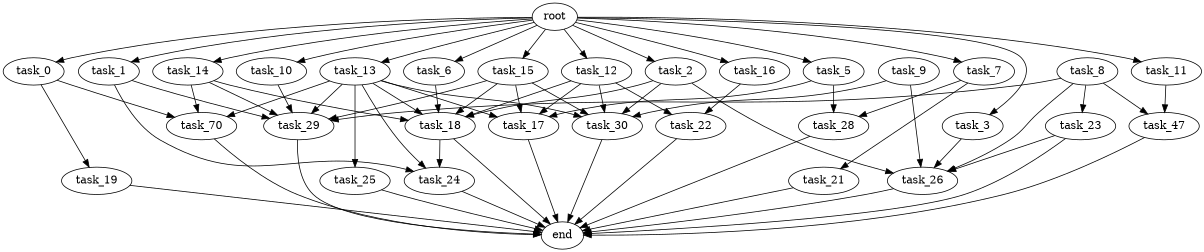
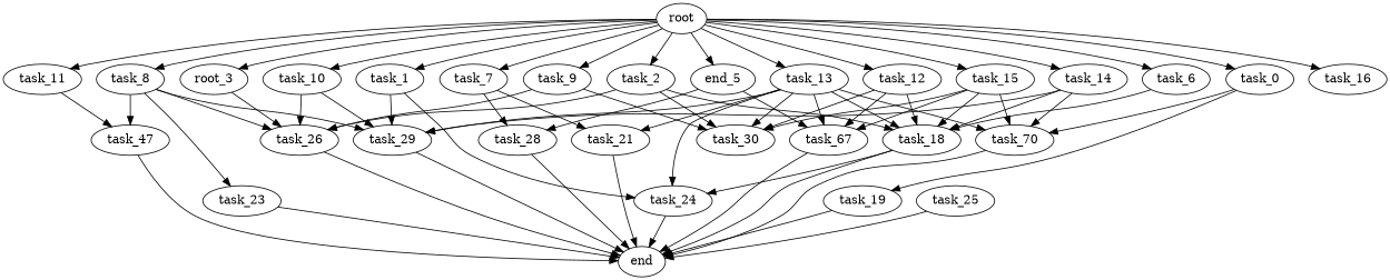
  digraph {
    root
    task_1
    task_2
-   task_3
+   task_3 [label=root_3]
    n5 [label=task_0]
-   task_5
+   task_5 [label=end_5]
    task_6
    task_7
    task_8
    task_9
    task_10
    task_11
    task_12
    task_13
    task_14
    task_15
    task_16
    task_24
    task_29
    task_18
    task_26
    task_30
    task_19
    n24 [label=task_70]
-   task_17
+   task_17 [label=task_67]
    task_28
    task_21
    task_23
    n29 [label=task_47]
-   task_22
    end
    task_25
    root -> task_1
    root -> task_2
    root -> task_3
    root -> n5
    root -> task_5
    root -> task_6
    root -> task_7
+   root -> task_8
+   root -> task_9
    root -> task_10
    root -> task_11
    root -> task_12
    root -> task_13
    root -> task_14
    root -> task_15
    root -> task_16
    task_1 -> task_24
    task_1 -> task_29
    task_2 -> task_18
    task_2 -> task_26
    task_2 -> task_30
    task_3 -> task_26
    n5 -> task_19
    n5 -> n24
    task_5 -> task_17
    task_5 -> task_28
    task_6 -> task_18
    task_7 -> task_28
    task_7 -> task_21
    task_8 -> task_29
    task_8 -> task_26
    task_8 -> task_23
    task_8 -> n29
    task_9 -> task_26
    task_9 -> task_30
    task_10 -> task_29
-   task_23 -> task_26
+   task_10 -> task_26
    task_11 -> n29
    task_12 -> task_18
    task_12 -> task_30
    task_12 -> task_17
-   task_12 -> task_22
    task_13 -> task_24
    task_13 -> task_29
    task_13 -> task_18
    task_13 -> task_30
    task_13 -> n24
    task_13 -> task_17
-   task_13 -> task_25
+   task_13 -> task_21
    task_14 -> task_29
    task_14 -> task_18
    task_14 -> n24
-   task_15 -> task_29
+   task_15 -> n24
    task_15 -> task_18
    task_15 -> task_30
    task_15 -> task_17
-   task_16 -> task_22
    task_24 -> end
    task_29 -> end
    task_18 -> task_24
    task_18 -> end
    task_26 -> end
-   task_30 -> end
    task_19 -> end
    n24 -> end
    task_17 -> end
    task_28 -> end
    task_21 -> end
    task_23 -> end
    n29 -> end
-   task_22 -> end
    task_25 -> end
  }
